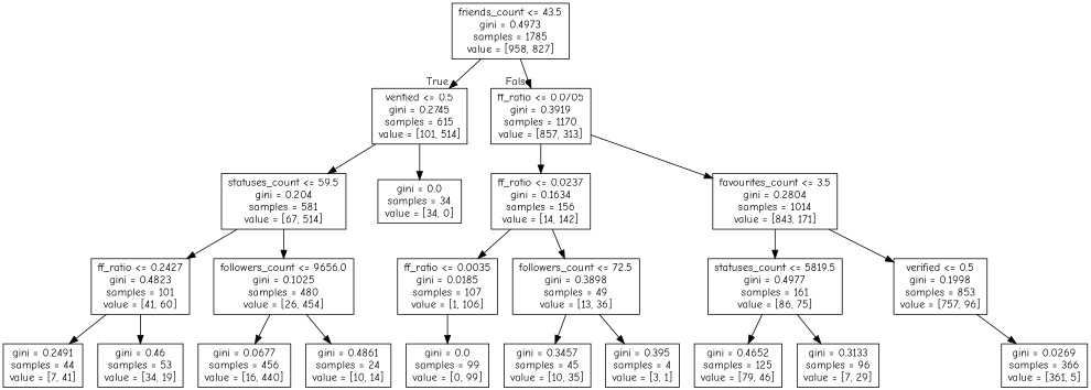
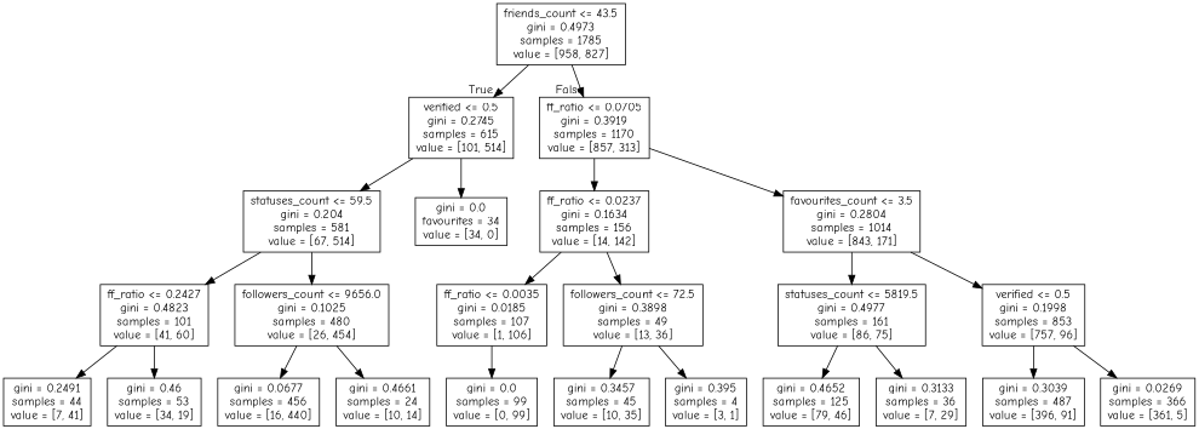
  digraph {
    fontname="Comic Neue"
    node [fontname="Comic Neue" shape=box]
    edge [fontname="Comic Neue"]
    n1 [label="friends_count <= 43.5\ngini = 0.4973\nsamples = 1785\nvalue = [958, 827]"]
    n2 [label="verified <= 0.5\ngini = 0.2745\nsamples = 615\nvalue = [101, 514]"]
    n3 [label="ff_ratio <= 0.0705\ngini = 0.3919\nsamples = 1170\nvalue = [857, 313]"]
    n4 [label="statuses_count <= 59.5\ngini = 0.204\nsamples = 581\nvalue = [67, 514]"]
-   n5 [label="gini = 0.0\nsamples = 34\nvalue = [34, 0]"]
+   n5 [label="gini = 0.0\nfavourites = 34\nvalue = [34, 0]"]
    n6 [label="ff_ratio <= 0.0237\ngini = 0.1634\nsamples = 156\nvalue = [14, 142]"]
    n7 [label="favourites_count <= 3.5\ngini = 0.2804\nsamples = 1014\nvalue = [843, 171]"]
    n8 [label="ff_ratio <= 0.2427\ngini = 0.4823\nsamples = 101\nvalue = [41, 60]"]
    n9 [label="followers_count <= 9656.0\ngini = 0.1025\nsamples = 480\nvalue = [26, 454]"]
    n10 [label="gini = 0.2491\nsamples = 44\nvalue = [7, 41]"]
    n11 [label="gini = 0.46\nsamples = 53\nvalue = [34, 19]"]
    n12 [label="gini = 0.0677\nsamples = 456\nvalue = [16, 440]"]
-   n13 [label="gini = 0.4861\nsamples = 24\nvalue = [10, 14]"]
+   n13 [label="gini = 0.4661\nsamples = 24\nvalue = [10, 14]"]
    n14 [label="ff_ratio <= 0.0035\ngini = 0.0185\nsamples = 107\nvalue = [1, 106]"]
    n15 [label="followers_count <= 72.5\ngini = 0.3898\nsamples = 49\nvalue = [13, 36]"]
    n16 [label="statuses_count <= 5819.5\ngini = 0.4977\nsamples = 161\nvalue = [86, 75]"]
    n17 [label="verified <= 0.5\ngini = 0.1998\nsamples = 853\nvalue = [757, 96]"]
    n18 [label="gini = 0.0\nsamples = 99\nvalue = [0, 99]"]
    n19 [label="gini = 0.3457\nsamples = 45\nvalue = [10, 35]"]
    n20 [label="gini = 0.395\nsamples = 4\nvalue = [3, 1]"]
    n21 [label="gini = 0.4652\nsamples = 125\nvalue = [79, 46]"]
-   n22 [label="gini = 0.3133\nsamples = 96\nvalue = [7, 29]"]
+   n22 [label="gini = 0.3133\nsamples = 36\nvalue = [7, 29]"]
+   n23 [label="gini = 0.3039\nsamples = 487\nvalue = [396, 91]"]
    n24 [label="gini = 0.0269\nsamples = 366\nvalue = [361, 5]"]
    n1 -> n2 [headlabel=True labelangle=45 labeldistance=2.5]
    n1 -> n3 [headlabel=False labelangle=-45 labeldistance=2.5]
    n2 -> n4
    n2 -> n5
    n3 -> n6
    n3 -> n7
    n4 -> n8
    n4 -> n9
    n6 -> n14
    n6 -> n15
    n7 -> n16
    n7 -> n17
    n8 -> n10
    n8 -> n11
    n9 -> n12
    n9 -> n13
    n14 -> n18
    n15 -> n19
    n15 -> n20
    n16 -> n21
    n16 -> n22
+   n17 -> n23
    n17 -> n24
  }
